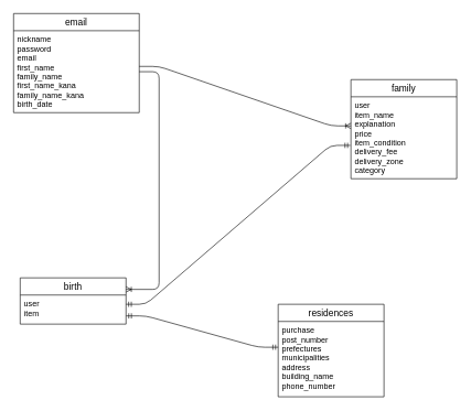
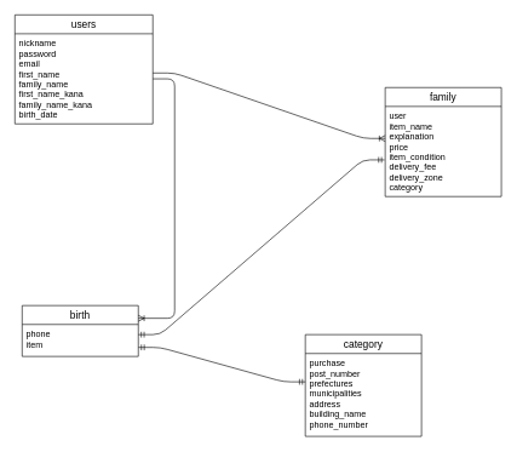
  <mxCell id="0" />
  <mxCell id="1" parent="0" />
- <mxCell id="2" value="email" style="swimlane;fontStyle=0;childLayout=stackLayout;horizontal=1;startSize=26;horizontalStack=0;resizeParent=1;resizeParentMax=0;resizeLast=0;collapsible=1;marginBottom=0;align=center;fontSize=14;" vertex="1" parent="1"><mxGeometry x="20" y="20" width="190" height="150" as="geometry" /></mxCell>
+ <mxCell id="2" value="users" style="swimlane;fontStyle=0;childLayout=stackLayout;horizontal=1;startSize=26;horizontalStack=0;resizeParent=1;resizeParentMax=0;resizeLast=0;collapsible=1;marginBottom=0;align=center;fontSize=14;" vertex="1" parent="1"><mxGeometry x="20" y="20" width="190" height="150" as="geometry" /></mxCell>
  <mxCell id="3" value="nickname&#10;password&#10;email&#10;first_name&#10;family_name&#10;first_name_kana&#10;family_name_kana&#10;birth_date" style="text;strokeColor=none;fillColor=none;spacingLeft=4;spacingRight=4;overflow=hidden;rotatable=0;points=[[0,0.5],[1,0.5]];portConstraint=eastwest;fontSize=12;" vertex="1" parent="2"><mxGeometry y="26" width="190" height="124" as="geometry" /></mxCell>
  <mxCell id="4" value="family" style="swimlane;fontStyle=0;childLayout=stackLayout;horizontal=1;startSize=26;horizontalStack=0;resizeParent=1;resizeParentMax=0;resizeLast=0;collapsible=1;marginBottom=0;align=center;fontSize=14;" vertex="1" parent="1"><mxGeometry x="530" y="120" width="160" height="150" as="geometry" /></mxCell>
  <mxCell id="5" value="user&#10;item_name&#10;explanation&#10;price&#10;item_condition&#10;delivery_fee&#10;delivery_zone&#10;category&#10;" style="text;strokeColor=none;fillColor=none;spacingLeft=4;spacingRight=4;overflow=hidden;rotatable=0;points=[[0,0.5],[1,0.5]];portConstraint=eastwest;fontSize=12;" vertex="1" parent="4"><mxGeometry y="26" width="160" height="124" as="geometry" /></mxCell>
  <mxCell id="6" value="birth" style="swimlane;fontStyle=0;childLayout=stackLayout;horizontal=1;startSize=26;horizontalStack=0;resizeParent=1;resizeParentMax=0;resizeLast=0;collapsible=1;marginBottom=0;align=center;fontSize=14;" vertex="1" parent="1"><mxGeometry x="30" y="420" width="160" height="70" as="geometry" /></mxCell>
- <mxCell id="7" value="user&#10;item" style="text;strokeColor=none;fillColor=none;spacingLeft=4;spacingRight=4;overflow=hidden;rotatable=0;points=[[0,0.5],[1,0.5]];portConstraint=eastwest;fontSize=12;" vertex="1" parent="6"><mxGeometry y="26" width="160" height="44" as="geometry" /></mxCell>
- <mxCell id="8" value="residences" style="swimlane;fontStyle=0;childLayout=stackLayout;horizontal=1;startSize=26;horizontalStack=0;resizeParent=1;resizeParentMax=0;resizeLast=0;collapsible=1;marginBottom=0;align=center;fontSize=14;" vertex="1" parent="1"><mxGeometry x="420" y="460" width="160" height="140" as="geometry" /></mxCell>
+ <mxCell id="7" value="phone&#10;item" style="text;strokeColor=none;fillColor=none;spacingLeft=4;spacingRight=4;overflow=hidden;rotatable=0;points=[[0,0.5],[1,0.5]];portConstraint=eastwest;fontSize=12;" vertex="1" parent="6"><mxGeometry y="26" width="160" height="44" as="geometry" /></mxCell>
+ <mxCell id="8" value="category" style="swimlane;fontStyle=0;childLayout=stackLayout;horizontal=1;startSize=26;horizontalStack=0;resizeParent=1;resizeParentMax=0;resizeLast=0;collapsible=1;marginBottom=0;align=center;fontSize=14;" vertex="1" parent="1"><mxGeometry x="420" y="460" width="160" height="140" as="geometry" /></mxCell>
  <mxCell id="9" value="purchase&#10;post_number&#10;prefectures&#10;municipalities&#10;address&#10;building_name&#10;phone_number" style="text;strokeColor=none;fillColor=none;spacingLeft=4;spacingRight=4;overflow=hidden;rotatable=0;points=[[0,0.5],[1,0.5]];portConstraint=eastwest;fontSize=12;" vertex="1" parent="8"><mxGeometry y="26" width="160" height="114" as="geometry" /></mxCell>
  <mxCell id="10" value="" style="edgeStyle=entityRelationEdgeStyle;fontSize=12;html=1;endArrow=ERoneToMany;entryX=0;entryY=0.355;entryDx=0;entryDy=0;entryPerimeter=0;" edge="1" parent="1" target="5"><mxGeometry width="100" height="100" relative="1" as="geometry"><mxPoint x="210" y="100" as="sourcePoint" /><mxPoint x="310" y="0" as="targetPoint" /></mxGeometry></mxCell>
  <mxCell id="11" value="" style="edgeStyle=entityRelationEdgeStyle;fontSize=12;html=1;endArrow=ERoneToMany;entryX=1;entryY=0.25;entryDx=0;entryDy=0;" edge="1" parent="1" source="3" target="6"><mxGeometry width="100" height="100" relative="1" as="geometry"><mxPoint x="88" y="175" as="sourcePoint" /><mxPoint x="280" y="280" as="targetPoint" /></mxGeometry></mxCell>
  <mxCell id="12" value="" style="edgeStyle=entityRelationEdgeStyle;fontSize=12;html=1;endArrow=ERmandOne;startArrow=ERmandOne;entryX=-0.006;entryY=0.593;entryDx=0;entryDy=0;entryPerimeter=0;" edge="1" parent="1" target="5"><mxGeometry width="100" height="100" relative="1" as="geometry"><mxPoint x="190" y="460" as="sourcePoint" /><mxPoint x="290" y="360" as="targetPoint" /></mxGeometry></mxCell>
  <mxCell id="13" value="" style="edgeStyle=entityRelationEdgeStyle;fontSize=12;html=1;endArrow=ERmandOne;startArrow=ERmandOne;exitX=1.001;exitY=0.718;exitDx=0;exitDy=0;exitPerimeter=0;" edge="1" parent="1" source="7"><mxGeometry width="100" height="100" relative="1" as="geometry"><mxPoint x="320" y="625" as="sourcePoint" /><mxPoint x="420" y="525" as="targetPoint" /></mxGeometry></mxCell>
